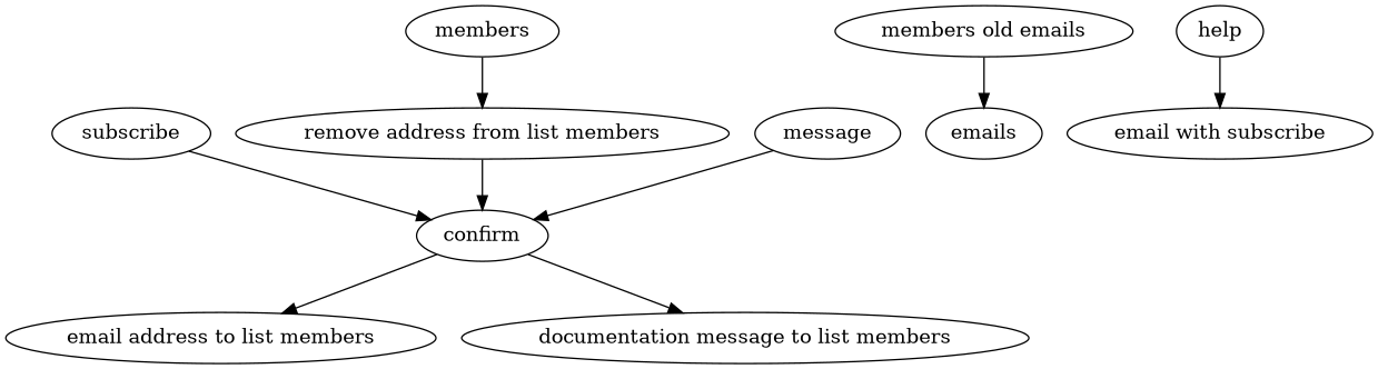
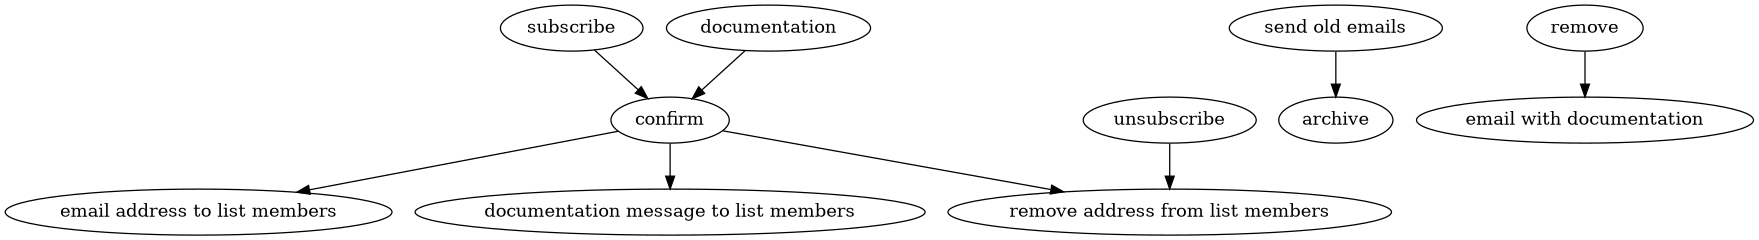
  digraph {
    subscribe
    confirm
    n3 [label="email address to list members"]
    "remove address from list members"
    n5 [label="documentation message to list members"]
-   unsubscribe [label=members]
-   message
-   "send old emails" [label="members old emails"]
-   archive [label=emails]
-   help
-   "email with documentation" [label="email with subscribe"]
+   unsubscribe
+   message [label=documentation]
+   "send old emails"
+   archive
+   help [label=remove]
+   "email with documentation"
    subscribe -> confirm
    confirm -> n3
-   "remove address from list members" -> confirm
+   confirm -> "remove address from list members"
    confirm -> n5
    unsubscribe -> "remove address from list members"
    message -> confirm
    "send old emails" -> archive
    help -> "email with documentation"
  }
